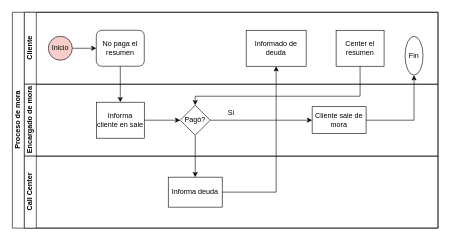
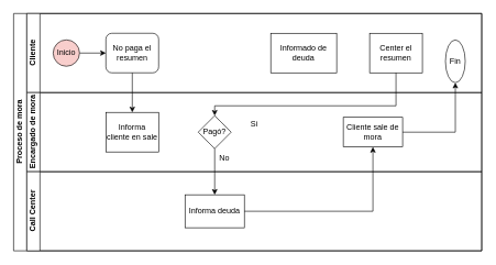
  <mxCell id="0" />
  <mxCell id="1" parent="0" />
  <mxCell id="2" value="Proceso de mora" style="swimlane;html=1;childLayout=stackLayout;resizeParent=1;resizeParentMax=0;horizontal=0;startSize=20;horizontalStack=0;" parent="1" vertex="1"><mxGeometry x="20" y="20" width="710" height="360" as="geometry"><mxRectangle x="120" y="120" width="30" height="50" as="alternateBounds" /></mxGeometry></mxCell>
  <mxCell id="3" value="Cliente" style="swimlane;html=1;startSize=20;horizontal=0;" parent="2" vertex="1"><mxGeometry x="20" width="690" height="120" as="geometry" /></mxCell>
  <mxCell id="4" value="" style="edgeStyle=orthogonalEdgeStyle;rounded=0;orthogonalLoop=1;jettySize=auto;html=1;" parent="3" source="5" target="6" edge="1"><mxGeometry relative="1" as="geometry" /></mxCell>
  <mxCell id="5" value="Inicio" style="ellipse;whiteSpace=wrap;html=1;fillColor=#f8cecc;" parent="3" vertex="1"><mxGeometry x="40" y="40" width="40" height="40" as="geometry" /></mxCell>
  <mxCell id="6" value="No paga el resumen" style="whiteSpace=wrap;html=1;fontFamily=Helvetica;fontSize=12;fontColor=#000000;align=center;rounded=1;" parent="3" vertex="1"><mxGeometry x="120" y="30" width="80" height="60" as="geometry" /></mxCell>
  <mxCell id="7" value="Center el resumen" style="rounded=0;whiteSpace=wrap;html=1;fontFamily=Helvetica;fontSize=12;fontColor=#000000;align=center;" parent="3" vertex="1"><mxGeometry x="520" y="30" width="80" height="60" as="geometry" /></mxCell>
  <mxCell id="8" value="Fin" style="ellipse;whiteSpace=wrap;html=1;" parent="3" vertex="1"><mxGeometry x="635" y="40" width="30" height="65" as="geometry" /></mxCell>
  <mxCell id="9" value="Informado de deuda" style="rounded=0;whiteSpace=wrap;html=1;fontSize=12;" vertex="1" parent="3"><mxGeometry x="370" y="30" width="100" height="60" as="geometry" /></mxCell>
  <mxCell id="10" value="Encargado de mora" style="swimlane;html=1;startSize=20;horizontal=0;" parent="2" vertex="1"><mxGeometry x="20" y="120" width="690" height="120" as="geometry" /></mxCell>
- <mxCell id="11" style="edgeStyle=orthogonalEdgeStyle;rounded=0;orthogonalLoop=1;jettySize=auto;html=1;entryX=0;entryY=0.5;entryDx=0;entryDy=0;" edge="1" parent="10" source="12" target="14"><mxGeometry relative="1" as="geometry" /></mxCell>
  <mxCell id="12" value="Informa cliente en sale" style="rounded=0;whiteSpace=wrap;html=1;fontFamily=Helvetica;fontSize=12;fontColor=#000000;align=center;" parent="10" vertex="1"><mxGeometry x="120" y="30" width="80" height="60" as="geometry" /></mxCell>
- <mxCell id="13" style="edgeStyle=orthogonalEdgeStyle;rounded=0;orthogonalLoop=1;jettySize=auto;html=1;entryX=0;entryY=0.5;entryDx=0;entryDy=0;fontSize=12;" edge="1" parent="10" source="14" target="16"><mxGeometry relative="1" as="geometry" /></mxCell>
  <mxCell id="14" value="Pagó?" style="rhombus;whiteSpace=wrap;html=1;fontFamily=Helvetica;fontSize=12;fontColor=#000000;align=center;" parent="10" vertex="1"><mxGeometry x="260" y="35" width="50" height="50" as="geometry" /></mxCell>
+ <mxCell id="15" value="No" style="text;html=1;strokeColor=none;fillColor=none;align=center;verticalAlign=middle;whiteSpace=wrap;rounded=0;fontSize=12;" vertex="1" parent="10"><mxGeometry x="280" y="90" width="40" height="20" as="geometry" /></mxCell>
  <mxCell id="16" value="Cliente sale de mora" style="rounded=0;whiteSpace=wrap;html=1;fontSize=12;" vertex="1" parent="10"><mxGeometry x="480" y="37.5" width="90" height="45" as="geometry" /></mxCell>
  <mxCell id="17" value="Si" style="text;html=1;strokeColor=none;fillColor=none;align=center;verticalAlign=middle;whiteSpace=wrap;rounded=0;fontSize=12;" vertex="1" parent="10"><mxGeometry x="325" y="37.5" width="40" height="20" as="geometry" /></mxCell>
  <mxCell id="18" style="edgeStyle=orthogonalEdgeStyle;rounded=0;orthogonalLoop=1;jettySize=auto;html=1;" edge="1" parent="2" source="6" target="12"><mxGeometry relative="1" as="geometry" /></mxCell>
  <mxCell id="19" value="Call Center" style="swimlane;html=1;startSize=20;horizontal=0;" parent="2" vertex="1"><mxGeometry x="20" y="240" width="690" height="120" as="geometry" /></mxCell>
  <mxCell id="20" value="Informa deuda" style="rounded=0;whiteSpace=wrap;html=1;fontSize=12;" vertex="1" parent="19"><mxGeometry x="240" y="35" width="90" height="50" as="geometry" /></mxCell>
  <mxCell id="21" style="edgeStyle=orthogonalEdgeStyle;rounded=0;orthogonalLoop=1;jettySize=auto;html=1;fontSize=9;" edge="1" parent="2" source="14" target="20"><mxGeometry relative="1" as="geometry" /></mxCell>
- <mxCell id="22" style="edgeStyle=orthogonalEdgeStyle;rounded=0;orthogonalLoop=1;jettySize=auto;html=1;entryX=0.5;entryY=1;entryDx=0;entryDy=0;fontSize=12;" edge="1" parent="2" source="20" target="9"><mxGeometry relative="1" as="geometry" /></mxCell>
+ <mxCell id="22" style="edgeStyle=orthogonalEdgeStyle;rounded=0;orthogonalLoop=1;jettySize=auto;html=1;fontSize=12;" edge="1" parent="2" source="20" target="16"><mxGeometry relative="1" as="geometry" /></mxCell>
  <mxCell id="23" style="edgeStyle=orthogonalEdgeStyle;rounded=0;orthogonalLoop=1;jettySize=auto;html=1;entryX=0.5;entryY=0;entryDx=0;entryDy=0;fontSize=12;" edge="1" parent="2" source="7" target="14"><mxGeometry relative="1" as="geometry"><Array as="points"><mxPoint x="580" y="140" /><mxPoint x="305" y="140" /></Array></mxGeometry></mxCell>
  <mxCell id="24" style="edgeStyle=orthogonalEdgeStyle;rounded=0;orthogonalLoop=1;jettySize=auto;html=1;entryX=0.5;entryY=1;entryDx=0;entryDy=0;fontSize=12;" edge="1" parent="2" source="16" target="8"><mxGeometry relative="1" as="geometry" /></mxCell>
